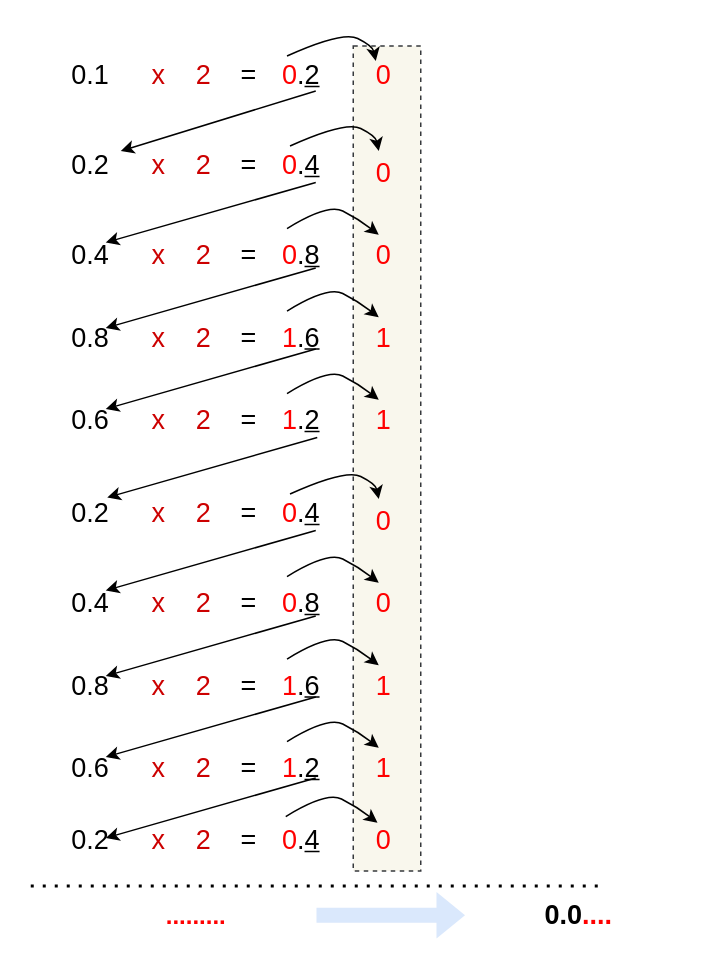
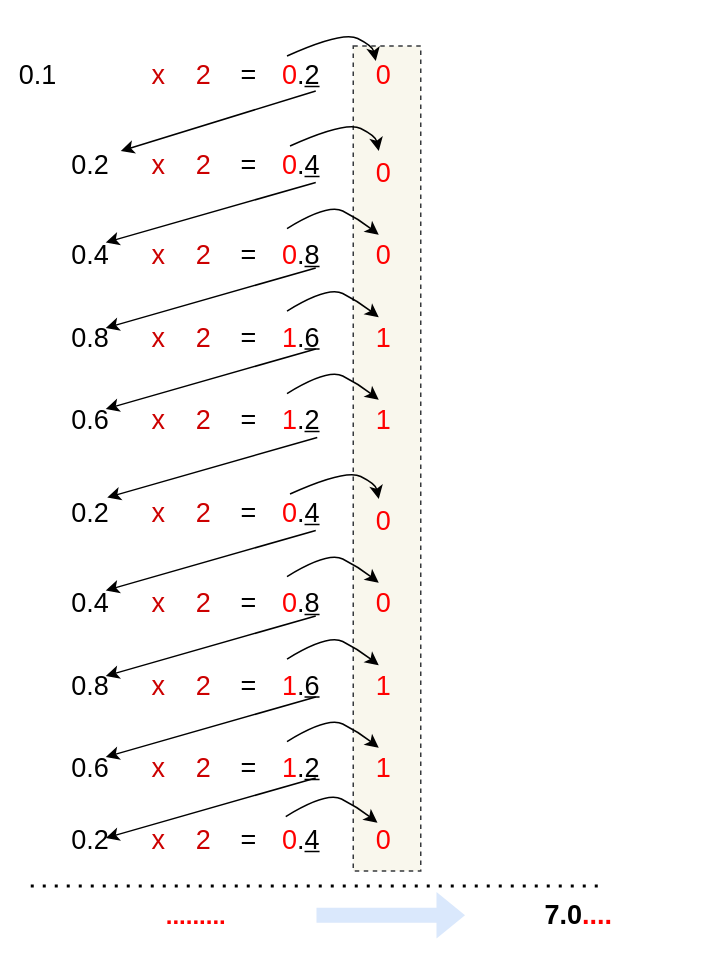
  <mxCell id="0" />
  <mxCell id="1" parent="0" />
  <mxCell id="2" value="" style="rounded=0;whiteSpace=wrap;html=1;fillColor=#f9f7ed;fontSize=18;align=left;dashed=1;strokeColor=#36393d;" vertex="1" parent="1"><mxGeometry x="235" y="30" width="45" height="550" as="geometry" /></mxCell>
- <mxCell id="3" value="0.1" style="rounded=0;whiteSpace=wrap;html=1;fontSize=18;fillColor=none;strokeColor=none;" vertex="1" parent="1"><mxGeometry x="40" y="30" width="40" height="40" as="geometry" /></mxCell>
+ <mxCell id="3" value="0.1" style="rounded=0;whiteSpace=wrap;html=1;fontSize=18;fillColor=none;strokeColor=none;" vertex="1" parent="1"><mxGeometry x="5" y="30" width="40" height="40" as="geometry" /></mxCell>
  <mxCell id="4" value="x" style="text;html=1;align=center;verticalAlign=middle;resizable=0;points=[];autosize=1;fontSize=18;fontColor=#CC0000;" vertex="1" parent="1"><mxGeometry x="95" y="35" width="20" height="30" as="geometry" /></mxCell>
  <mxCell id="5" value="2" style="text;html=1;align=center;verticalAlign=middle;resizable=0;points=[];autosize=1;fontSize=18;fontColor=#CC0000;" vertex="1" parent="1"><mxGeometry x="120" y="35" width="30" height="30" as="geometry" /></mxCell>
  <mxCell id="6" value="=" style="text;html=1;align=center;verticalAlign=middle;resizable=0;points=[];autosize=1;fontSize=18;" vertex="1" parent="1"><mxGeometry x="150" y="35" width="30" height="30" as="geometry" /></mxCell>
  <mxCell id="7" value="&lt;font color=&quot;#ff0000&quot;&gt;0&lt;/font&gt;.&lt;u&gt;2&lt;/u&gt;" style="text;html=1;align=center;verticalAlign=middle;resizable=0;points=[];autosize=1;fontSize=18;fontColor=#000000;" vertex="1" parent="1"><mxGeometry x="180" y="35" width="40" height="30" as="geometry" /></mxCell>
  <mxCell id="8" value="0.2" style="rounded=0;whiteSpace=wrap;html=1;fontSize=18;fillColor=none;strokeColor=none;" vertex="1" parent="1"><mxGeometry x="40" y="90" width="40" height="40" as="geometry" /></mxCell>
  <mxCell id="9" value="x" style="text;html=1;align=center;verticalAlign=middle;resizable=0;points=[];autosize=1;fontSize=18;fontColor=#CC0000;" vertex="1" parent="1"><mxGeometry x="95" y="95" width="20" height="30" as="geometry" /></mxCell>
  <mxCell id="10" value="2" style="text;html=1;align=center;verticalAlign=middle;resizable=0;points=[];autosize=1;fontSize=18;fontColor=#CC0000;" vertex="1" parent="1"><mxGeometry x="120" y="95" width="30" height="30" as="geometry" /></mxCell>
  <mxCell id="11" value="=" style="text;html=1;align=center;verticalAlign=middle;resizable=0;points=[];autosize=1;fontSize=18;" vertex="1" parent="1"><mxGeometry x="150" y="95" width="30" height="30" as="geometry" /></mxCell>
  <mxCell id="12" value="&lt;font color=&quot;#ff0000&quot;&gt;0&lt;/font&gt;.&lt;u style=&quot;font-size: 18px&quot;&gt;4&lt;/u&gt;" style="text;html=1;align=center;verticalAlign=middle;resizable=0;points=[];autosize=1;fontSize=18;fontColor=#000000;" vertex="1" parent="1"><mxGeometry x="180" y="95" width="40" height="30" as="geometry" /></mxCell>
  <mxCell id="13" value="&lt;span style=&quot;font-size: 18px&quot;&gt;0.4&lt;/span&gt;" style="rounded=0;whiteSpace=wrap;html=1;fontSize=18;fillColor=none;strokeColor=none;" vertex="1" parent="1"><mxGeometry x="40" y="150" width="40" height="40" as="geometry" /></mxCell>
  <mxCell id="14" value="x" style="text;html=1;align=center;verticalAlign=middle;resizable=0;points=[];autosize=1;fontSize=18;fontColor=#CC0000;" vertex="1" parent="1"><mxGeometry x="95" y="155" width="20" height="30" as="geometry" /></mxCell>
  <mxCell id="15" value="2" style="text;html=1;align=center;verticalAlign=middle;resizable=0;points=[];autosize=1;fontSize=18;fontColor=#CC0000;" vertex="1" parent="1"><mxGeometry x="120" y="155" width="30" height="30" as="geometry" /></mxCell>
  <mxCell id="16" value="=" style="text;html=1;align=center;verticalAlign=middle;resizable=0;points=[];autosize=1;fontSize=18;" vertex="1" parent="1"><mxGeometry x="150" y="155" width="30" height="30" as="geometry" /></mxCell>
  <mxCell id="17" value="&lt;font color=&quot;#ff0000&quot;&gt;0&lt;/font&gt;.&lt;u&gt;8&lt;/u&gt;" style="text;html=1;align=center;verticalAlign=middle;resizable=0;points=[];autosize=1;fontSize=18;fontColor=#000000;" vertex="1" parent="1"><mxGeometry x="180" y="155" width="40" height="30" as="geometry" /></mxCell>
  <mxCell id="18" value="" style="endArrow=classic;html=1;fontSize=18;fontColor=#000000;entryX=1;entryY=0.25;entryDx=0;entryDy=0;" edge="1" parent="1" target="8"><mxGeometry width="50" height="50" relative="1" as="geometry"><mxPoint x="210" y="60" as="sourcePoint" /><mxPoint x="20" y="80" as="targetPoint" /></mxGeometry></mxCell>
  <mxCell id="19" value="" style="endArrow=classic;html=1;fontSize=18;fontColor=#000000;" edge="1" parent="1"><mxGeometry width="50" height="50" relative="1" as="geometry"><mxPoint x="210" y="121" as="sourcePoint" /><mxPoint x="70" y="161" as="targetPoint" /></mxGeometry></mxCell>
  <mxCell id="20" value="&lt;font&gt;0&lt;/font&gt;" style="text;html=1;align=center;verticalAlign=middle;resizable=0;points=[];autosize=1;fontSize=18;fontColor=#FF0000;" vertex="1" parent="1"><mxGeometry x="240" y="35" width="30" height="30" as="geometry" /></mxCell>
  <mxCell id="21" value="0" style="text;html=1;align=center;verticalAlign=middle;resizable=0;points=[];autosize=1;fontSize=18;fontColor=#FF0000;" vertex="1" parent="1"><mxGeometry x="240" y="155" width="30" height="30" as="geometry" /></mxCell>
  <mxCell id="22" value="0" style="text;html=1;align=center;verticalAlign=middle;resizable=0;points=[];autosize=1;fontSize=18;fontColor=#FF0000;" vertex="1" parent="1"><mxGeometry x="240" y="100" width="30" height="30" as="geometry" /></mxCell>
  <mxCell id="23" value="" style="curved=1;endArrow=classic;html=1;fontSize=18;fontColor=#FF0000;exitX=0.321;exitY=0.056;exitDx=0;exitDy=0;exitPerimeter=0;" edge="1" parent="1" source="12" target="22"><mxGeometry width="50" height="50" relative="1" as="geometry"><mxPoint x="380" y="180" as="sourcePoint" /><mxPoint x="430" y="130" as="targetPoint" /><Array as="points"><mxPoint x="230" y="80" /><mxPoint x="250" y="90" /></Array></mxGeometry></mxCell>
  <mxCell id="24" value="" style="curved=1;endArrow=classic;html=1;fontSize=18;fontColor=#FF0000;exitX=0.571;exitY=0.056;exitDx=0;exitDy=0;exitPerimeter=0;entryX=0.4;entryY=0.028;entryDx=0;entryDy=0;entryPerimeter=0;" edge="1" parent="1" target="21"><mxGeometry width="50" height="50" relative="1" as="geometry"><mxPoint x="190.84" y="151.68" as="sourcePoint" /><mxPoint x="240" y="155" as="targetPoint" /><Array as="points"><mxPoint x="218" y="135" /><mxPoint x="238" y="145" /></Array></mxGeometry></mxCell>
  <mxCell id="25" value="" style="curved=1;endArrow=classic;html=1;fontSize=18;fontColor=#FF0000;exitX=0.321;exitY=0.056;exitDx=0;exitDy=0;exitPerimeter=0;" edge="1" parent="1"><mxGeometry width="50" height="50" relative="1" as="geometry"><mxPoint x="190.84" y="36.68" as="sourcePoint" /><mxPoint x="250" y="40" as="targetPoint" /><Array as="points"><mxPoint x="228" y="20" /><mxPoint x="248" y="30" /></Array></mxGeometry></mxCell>
  <mxCell id="26" value="&lt;span style=&quot;font-size: 18px&quot;&gt;0.8&lt;/span&gt;" style="rounded=0;whiteSpace=wrap;html=1;fontSize=18;fillColor=none;strokeColor=none;" vertex="1" parent="1"><mxGeometry x="40" y="205" width="40" height="40" as="geometry" /></mxCell>
  <mxCell id="27" value="x" style="text;html=1;align=center;verticalAlign=middle;resizable=0;points=[];autosize=1;fontSize=18;fontColor=#CC0000;" vertex="1" parent="1"><mxGeometry x="95" y="210" width="20" height="30" as="geometry" /></mxCell>
  <mxCell id="28" value="2" style="text;html=1;align=center;verticalAlign=middle;resizable=0;points=[];autosize=1;fontSize=18;fontColor=#CC0000;" vertex="1" parent="1"><mxGeometry x="120" y="210" width="30" height="30" as="geometry" /></mxCell>
  <mxCell id="29" value="=" style="text;html=1;align=center;verticalAlign=middle;resizable=0;points=[];autosize=1;fontSize=18;" vertex="1" parent="1"><mxGeometry x="150" y="210" width="30" height="30" as="geometry" /></mxCell>
  <mxCell id="30" value="&lt;font color=&quot;#ff0000&quot;&gt;1&lt;/font&gt;.&lt;u&gt;6&lt;/u&gt;" style="text;html=1;align=center;verticalAlign=middle;resizable=0;points=[];autosize=1;fontSize=18;fontColor=#000000;" vertex="1" parent="1"><mxGeometry x="180" y="210" width="40" height="30" as="geometry" /></mxCell>
  <mxCell id="31" value="1" style="text;html=1;align=center;verticalAlign=middle;resizable=0;points=[];autosize=1;fontSize=18;fontColor=#FF0000;" vertex="1" parent="1"><mxGeometry x="240" y="210" width="30" height="30" as="geometry" /></mxCell>
  <mxCell id="32" value="" style="curved=1;endArrow=classic;html=1;fontSize=18;fontColor=#FF0000;exitX=0.571;exitY=0.056;exitDx=0;exitDy=0;exitPerimeter=0;entryX=0.4;entryY=0.028;entryDx=0;entryDy=0;entryPerimeter=0;" edge="1" parent="1" target="31"><mxGeometry width="50" height="50" relative="1" as="geometry"><mxPoint x="190.84" y="206.68" as="sourcePoint" /><mxPoint x="240" y="210" as="targetPoint" /><Array as="points"><mxPoint x="218" y="190" /><mxPoint x="238" y="200" /></Array></mxGeometry></mxCell>
  <mxCell id="33" value="&lt;span style=&quot;font-size: 18px&quot;&gt;0.6&lt;/span&gt;" style="rounded=0;whiteSpace=wrap;html=1;fontSize=18;fillColor=none;strokeColor=none;" vertex="1" parent="1"><mxGeometry x="40" y="260" width="40" height="40" as="geometry" /></mxCell>
  <mxCell id="34" value="x" style="text;html=1;align=center;verticalAlign=middle;resizable=0;points=[];autosize=1;fontSize=18;fontColor=#CC0000;" vertex="1" parent="1"><mxGeometry x="95" y="265" width="20" height="30" as="geometry" /></mxCell>
  <mxCell id="35" value="2" style="text;html=1;align=center;verticalAlign=middle;resizable=0;points=[];autosize=1;fontSize=18;fontColor=#CC0000;" vertex="1" parent="1"><mxGeometry x="120" y="265" width="30" height="30" as="geometry" /></mxCell>
  <mxCell id="36" value="=" style="text;html=1;align=center;verticalAlign=middle;resizable=0;points=[];autosize=1;fontSize=18;" vertex="1" parent="1"><mxGeometry x="150" y="265" width="30" height="30" as="geometry" /></mxCell>
  <mxCell id="37" value="&lt;font color=&quot;#ff0000&quot;&gt;1&lt;/font&gt;.&lt;u&gt;2&lt;/u&gt;" style="text;html=1;align=center;verticalAlign=middle;resizable=0;points=[];autosize=1;fontSize=18;fontColor=#000000;" vertex="1" parent="1"><mxGeometry x="180" y="265" width="40" height="30" as="geometry" /></mxCell>
  <mxCell id="38" value="1" style="text;html=1;align=center;verticalAlign=middle;resizable=0;points=[];autosize=1;fontSize=18;fontColor=#FF0000;" vertex="1" parent="1"><mxGeometry x="240" y="265" width="30" height="30" as="geometry" /></mxCell>
  <mxCell id="39" value="" style="curved=1;endArrow=classic;html=1;fontSize=18;fontColor=#FF0000;exitX=0.571;exitY=0.056;exitDx=0;exitDy=0;exitPerimeter=0;entryX=0.4;entryY=0.028;entryDx=0;entryDy=0;entryPerimeter=0;" edge="1" parent="1" target="38"><mxGeometry width="50" height="50" relative="1" as="geometry"><mxPoint x="190.84" y="261.68" as="sourcePoint" /><mxPoint x="240" y="265" as="targetPoint" /><Array as="points"><mxPoint x="218" y="245" /><mxPoint x="238" y="255" /></Array></mxGeometry></mxCell>
  <mxCell id="40" value="" style="endArrow=classic;html=1;fontSize=18;fontColor=#000000;" edge="1" parent="1"><mxGeometry width="50" height="50" relative="1" as="geometry"><mxPoint x="210" y="178" as="sourcePoint" /><mxPoint x="70" y="218" as="targetPoint" /></mxGeometry></mxCell>
  <mxCell id="41" value="" style="endArrow=classic;html=1;fontSize=18;fontColor=#000000;" edge="1" parent="1"><mxGeometry width="50" height="50" relative="1" as="geometry"><mxPoint x="210" y="232" as="sourcePoint" /><mxPoint x="70" y="272" as="targetPoint" /></mxGeometry></mxCell>
  <mxCell id="42" value="0.2" style="rounded=0;whiteSpace=wrap;html=1;fontSize=18;fillColor=none;strokeColor=none;" vertex="1" parent="1"><mxGeometry x="40" y="322" width="40" height="40" as="geometry" /></mxCell>
  <mxCell id="43" value="x" style="text;html=1;align=center;verticalAlign=middle;resizable=0;points=[];autosize=1;fontSize=18;fontColor=#CC0000;" vertex="1" parent="1"><mxGeometry x="95" y="327" width="20" height="30" as="geometry" /></mxCell>
  <mxCell id="44" value="2" style="text;html=1;align=center;verticalAlign=middle;resizable=0;points=[];autosize=1;fontSize=18;fontColor=#CC0000;" vertex="1" parent="1"><mxGeometry x="120" y="327" width="30" height="30" as="geometry" /></mxCell>
  <mxCell id="45" value="=" style="text;html=1;align=center;verticalAlign=middle;resizable=0;points=[];autosize=1;fontSize=18;" vertex="1" parent="1"><mxGeometry x="150" y="327" width="30" height="30" as="geometry" /></mxCell>
  <mxCell id="46" value="&lt;font color=&quot;#ff0000&quot;&gt;0&lt;/font&gt;.&lt;u style=&quot;font-size: 18px&quot;&gt;4&lt;/u&gt;" style="text;html=1;align=center;verticalAlign=middle;resizable=0;points=[];autosize=1;fontSize=18;fontColor=#000000;" vertex="1" parent="1"><mxGeometry x="180" y="327" width="40" height="30" as="geometry" /></mxCell>
  <mxCell id="47" value="&lt;span style=&quot;font-size: 18px&quot;&gt;0.4&lt;/span&gt;" style="rounded=0;whiteSpace=wrap;html=1;fontSize=18;fillColor=none;strokeColor=none;" vertex="1" parent="1"><mxGeometry x="40" y="382" width="40" height="40" as="geometry" /></mxCell>
  <mxCell id="48" value="x" style="text;html=1;align=center;verticalAlign=middle;resizable=0;points=[];autosize=1;fontSize=18;fontColor=#CC0000;" vertex="1" parent="1"><mxGeometry x="95" y="387" width="20" height="30" as="geometry" /></mxCell>
  <mxCell id="49" value="2" style="text;html=1;align=center;verticalAlign=middle;resizable=0;points=[];autosize=1;fontSize=18;fontColor=#CC0000;" vertex="1" parent="1"><mxGeometry x="120" y="387" width="30" height="30" as="geometry" /></mxCell>
  <mxCell id="50" value="=" style="text;html=1;align=center;verticalAlign=middle;resizable=0;points=[];autosize=1;fontSize=18;" vertex="1" parent="1"><mxGeometry x="150" y="387" width="30" height="30" as="geometry" /></mxCell>
  <mxCell id="51" value="&lt;font color=&quot;#ff0000&quot;&gt;0&lt;/font&gt;.&lt;u&gt;8&lt;/u&gt;" style="text;html=1;align=center;verticalAlign=middle;resizable=0;points=[];autosize=1;fontSize=18;fontColor=#000000;" vertex="1" parent="1"><mxGeometry x="180" y="387" width="40" height="30" as="geometry" /></mxCell>
  <mxCell id="52" value="" style="endArrow=classic;html=1;fontSize=18;fontColor=#000000;" edge="1" parent="1"><mxGeometry width="50" height="50" relative="1" as="geometry"><mxPoint x="210" y="353" as="sourcePoint" /><mxPoint x="70" y="393" as="targetPoint" /></mxGeometry></mxCell>
  <mxCell id="53" value="0" style="text;html=1;align=center;verticalAlign=middle;resizable=0;points=[];autosize=1;fontSize=18;fontColor=#FF0000;" vertex="1" parent="1"><mxGeometry x="240" y="387" width="30" height="30" as="geometry" /></mxCell>
  <mxCell id="54" value="0" style="text;html=1;align=center;verticalAlign=middle;resizable=0;points=[];autosize=1;fontSize=18;fontColor=#FF0000;" vertex="1" parent="1"><mxGeometry x="240" y="332" width="30" height="30" as="geometry" /></mxCell>
  <mxCell id="55" value="" style="curved=1;endArrow=classic;html=1;fontSize=18;fontColor=#FF0000;exitX=0.321;exitY=0.056;exitDx=0;exitDy=0;exitPerimeter=0;" edge="1" parent="1" source="46" target="54"><mxGeometry width="50" height="50" relative="1" as="geometry"><mxPoint x="380" y="412" as="sourcePoint" /><mxPoint x="430" y="362" as="targetPoint" /><Array as="points"><mxPoint x="230" y="312" /><mxPoint x="250" y="322" /></Array></mxGeometry></mxCell>
  <mxCell id="56" value="" style="curved=1;endArrow=classic;html=1;fontSize=18;fontColor=#FF0000;exitX=0.571;exitY=0.056;exitDx=0;exitDy=0;exitPerimeter=0;entryX=0.4;entryY=0.028;entryDx=0;entryDy=0;entryPerimeter=0;" edge="1" parent="1" target="53"><mxGeometry width="50" height="50" relative="1" as="geometry"><mxPoint x="190.84" y="383.68" as="sourcePoint" /><mxPoint x="240" y="387" as="targetPoint" /><Array as="points"><mxPoint x="218" y="367" /><mxPoint x="238" y="377" /></Array></mxGeometry></mxCell>
  <mxCell id="57" value="&lt;span style=&quot;font-size: 18px&quot;&gt;0.8&lt;/span&gt;" style="rounded=0;whiteSpace=wrap;html=1;fontSize=18;fillColor=none;strokeColor=none;" vertex="1" parent="1"><mxGeometry x="40" y="437" width="40" height="40" as="geometry" /></mxCell>
  <mxCell id="58" value="x" style="text;html=1;align=center;verticalAlign=middle;resizable=0;points=[];autosize=1;fontSize=18;fontColor=#CC0000;" vertex="1" parent="1"><mxGeometry x="95" y="442" width="20" height="30" as="geometry" /></mxCell>
  <mxCell id="59" value="2" style="text;html=1;align=center;verticalAlign=middle;resizable=0;points=[];autosize=1;fontSize=18;fontColor=#CC0000;" vertex="1" parent="1"><mxGeometry x="120" y="442" width="30" height="30" as="geometry" /></mxCell>
  <mxCell id="60" value="=" style="text;html=1;align=center;verticalAlign=middle;resizable=0;points=[];autosize=1;fontSize=18;" vertex="1" parent="1"><mxGeometry x="150" y="442" width="30" height="30" as="geometry" /></mxCell>
  <mxCell id="61" value="&lt;font color=&quot;#ff0000&quot;&gt;1&lt;/font&gt;.&lt;u&gt;6&lt;/u&gt;" style="text;html=1;align=center;verticalAlign=middle;resizable=0;points=[];autosize=1;fontSize=18;fontColor=#000000;" vertex="1" parent="1"><mxGeometry x="180" y="442" width="40" height="30" as="geometry" /></mxCell>
  <mxCell id="62" value="1" style="text;html=1;align=center;verticalAlign=middle;resizable=0;points=[];autosize=1;fontSize=18;fontColor=#FF0000;" vertex="1" parent="1"><mxGeometry x="240" y="442" width="30" height="30" as="geometry" /></mxCell>
  <mxCell id="63" value="" style="curved=1;endArrow=classic;html=1;fontSize=18;fontColor=#FF0000;exitX=0.571;exitY=0.056;exitDx=0;exitDy=0;exitPerimeter=0;entryX=0.4;entryY=0.028;entryDx=0;entryDy=0;entryPerimeter=0;" edge="1" parent="1" target="62"><mxGeometry width="50" height="50" relative="1" as="geometry"><mxPoint x="190.84" y="438.68" as="sourcePoint" /><mxPoint x="240" y="442" as="targetPoint" /><Array as="points"><mxPoint x="218" y="422" /><mxPoint x="238" y="432" /></Array></mxGeometry></mxCell>
  <mxCell id="64" value="&lt;span style=&quot;font-size: 18px&quot;&gt;0.6&lt;/span&gt;" style="rounded=0;whiteSpace=wrap;html=1;fontSize=18;fillColor=none;strokeColor=none;" vertex="1" parent="1"><mxGeometry x="40" y="492" width="40" height="40" as="geometry" /></mxCell>
  <mxCell id="65" value="x" style="text;html=1;align=center;verticalAlign=middle;resizable=0;points=[];autosize=1;fontSize=18;fontColor=#CC0000;" vertex="1" parent="1"><mxGeometry x="95" y="497" width="20" height="30" as="geometry" /></mxCell>
  <mxCell id="66" value="2" style="text;html=1;align=center;verticalAlign=middle;resizable=0;points=[];autosize=1;fontSize=18;fontColor=#CC0000;" vertex="1" parent="1"><mxGeometry x="120" y="497" width="30" height="30" as="geometry" /></mxCell>
  <mxCell id="67" value="=" style="text;html=1;align=center;verticalAlign=middle;resizable=0;points=[];autosize=1;fontSize=18;" vertex="1" parent="1"><mxGeometry x="150" y="497" width="30" height="30" as="geometry" /></mxCell>
  <mxCell id="68" value="&lt;font color=&quot;#ff0000&quot;&gt;1&lt;/font&gt;.&lt;u&gt;2&lt;/u&gt;" style="text;html=1;align=center;verticalAlign=middle;resizable=0;points=[];autosize=1;fontSize=18;fontColor=#000000;" vertex="1" parent="1"><mxGeometry x="180" y="497" width="40" height="30" as="geometry" /></mxCell>
  <mxCell id="69" value="1" style="text;html=1;align=center;verticalAlign=middle;resizable=0;points=[];autosize=1;fontSize=18;fontColor=#FF0000;" vertex="1" parent="1"><mxGeometry x="240" y="497" width="30" height="30" as="geometry" /></mxCell>
  <mxCell id="70" value="" style="curved=1;endArrow=classic;html=1;fontSize=18;fontColor=#FF0000;exitX=0.571;exitY=0.056;exitDx=0;exitDy=0;exitPerimeter=0;entryX=0.4;entryY=0.028;entryDx=0;entryDy=0;entryPerimeter=0;" edge="1" parent="1" target="69"><mxGeometry width="50" height="50" relative="1" as="geometry"><mxPoint x="190.84" y="493.68" as="sourcePoint" /><mxPoint x="240" y="497" as="targetPoint" /><Array as="points"><mxPoint x="218" y="477" /><mxPoint x="238" y="487" /></Array></mxGeometry></mxCell>
  <mxCell id="71" value="" style="endArrow=classic;html=1;fontSize=18;fontColor=#000000;" edge="1" parent="1"><mxGeometry width="50" height="50" relative="1" as="geometry"><mxPoint x="210" y="410" as="sourcePoint" /><mxPoint x="70" y="450" as="targetPoint" /></mxGeometry></mxCell>
  <mxCell id="72" value="" style="endArrow=classic;html=1;fontSize=18;fontColor=#000000;" edge="1" parent="1"><mxGeometry width="50" height="50" relative="1" as="geometry"><mxPoint x="210" y="464" as="sourcePoint" /><mxPoint x="70" y="504" as="targetPoint" /></mxGeometry></mxCell>
  <mxCell id="73" value="" style="endArrow=classic;html=1;fontSize=18;fontColor=#000000;" edge="1" parent="1"><mxGeometry width="50" height="50" relative="1" as="geometry"><mxPoint x="211" y="291" as="sourcePoint" /><mxPoint x="71" y="331" as="targetPoint" /></mxGeometry></mxCell>
  <mxCell id="74" value="0.2" style="rounded=0;whiteSpace=wrap;html=1;fontSize=18;fillColor=none;strokeColor=none;" vertex="1" parent="1"><mxGeometry x="40" y="540" width="40" height="40" as="geometry" /></mxCell>
  <mxCell id="75" value="x" style="text;html=1;align=center;verticalAlign=middle;resizable=0;points=[];autosize=1;fontSize=18;fontColor=#CC0000;" vertex="1" parent="1"><mxGeometry x="95" y="545" width="20" height="30" as="geometry" /></mxCell>
  <mxCell id="76" value="2" style="text;html=1;align=center;verticalAlign=middle;resizable=0;points=[];autosize=1;fontSize=18;fontColor=#CC0000;" vertex="1" parent="1"><mxGeometry x="120" y="545" width="30" height="30" as="geometry" /></mxCell>
  <mxCell id="77" value="=" style="text;html=1;align=center;verticalAlign=middle;resizable=0;points=[];autosize=1;fontSize=18;" vertex="1" parent="1"><mxGeometry x="150" y="545" width="30" height="30" as="geometry" /></mxCell>
  <mxCell id="78" value="&lt;font color=&quot;#ff0000&quot;&gt;0&lt;/font&gt;.&lt;u style=&quot;font-size: 18px&quot;&gt;4&lt;/u&gt;" style="text;html=1;align=center;verticalAlign=middle;resizable=0;points=[];autosize=1;fontSize=18;fontColor=#000000;" vertex="1" parent="1"><mxGeometry x="180" y="545" width="40" height="30" as="geometry" /></mxCell>
  <mxCell id="79" value="0" style="text;html=1;align=center;verticalAlign=middle;resizable=0;points=[];autosize=1;fontSize=18;fontColor=#FF0000;" vertex="1" parent="1"><mxGeometry x="240" y="545" width="30" height="30" as="geometry" /></mxCell>
  <mxCell id="80" value="" style="endArrow=classic;html=1;fontSize=18;fontColor=#000000;" edge="1" parent="1"><mxGeometry width="50" height="50" relative="1" as="geometry"><mxPoint x="210" y="518" as="sourcePoint" /><mxPoint x="70" y="558" as="targetPoint" /></mxGeometry></mxCell>
  <mxCell id="81" value="" style="curved=1;endArrow=classic;html=1;fontSize=18;fontColor=#FF0000;exitX=0.571;exitY=0.056;exitDx=0;exitDy=0;exitPerimeter=0;entryX=0.4;entryY=0.028;entryDx=0;entryDy=0;entryPerimeter=0;" edge="1" parent="1"><mxGeometry width="50" height="50" relative="1" as="geometry"><mxPoint x="190" y="543.68" as="sourcePoint" /><mxPoint x="251.16" y="547.84" as="targetPoint" /><Array as="points"><mxPoint x="217.16" y="527" /><mxPoint x="237.16" y="537" /></Array></mxGeometry></mxCell>
  <mxCell id="82" value="" style="endArrow=none;dashed=1;html=1;dashPattern=1 3;strokeWidth=2;" edge="1" parent="1"><mxGeometry width="50" height="50" relative="1" as="geometry"><mxPoint x="20" y="590" as="sourcePoint" /><mxPoint x="400" y="590" as="targetPoint" /></mxGeometry></mxCell>
  <mxCell id="83" value="........." style="text;html=1;align=center;verticalAlign=middle;resizable=0;points=[];autosize=1;fontSize=16;fontStyle=1;fontColor=#FF0000;" vertex="1" parent="1"><mxGeometry x="100" y="600" width="60" height="20" as="geometry" /></mxCell>
  <mxCell id="84" value="" style="shape=flexArrow;endArrow=classic;html=1;fontSize=16;fillColor=#dae8fc;strokeColor=none;" edge="1" parent="1"><mxGeometry width="50" height="50" relative="1" as="geometry"><mxPoint x="210" y="609.5" as="sourcePoint" /><mxPoint x="310" y="609.5" as="targetPoint" /></mxGeometry></mxCell>
- <mxCell id="85" value="0.0&lt;font color=&quot;#ff0000&quot;&gt;....&lt;/font&gt;" style="text;html=1;align=center;verticalAlign=middle;resizable=0;points=[];autosize=1;fontSize=18;fontStyle=1" vertex="1" parent="1"><mxGeometry x="310" y="595" width="150" height="30" as="geometry" /></mxCell>
+ <mxCell id="85" value="7.0&lt;font color=&quot;#ff0000&quot;&gt;....&lt;/font&gt;" style="text;html=1;align=center;verticalAlign=middle;resizable=0;points=[];autosize=1;fontSize=18;fontStyle=1" vertex="1" parent="1"><mxGeometry x="310" y="595" width="150" height="30" as="geometry" /></mxCell>
